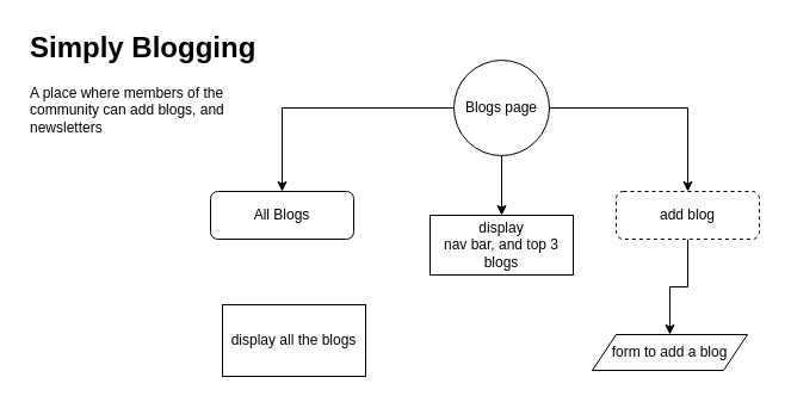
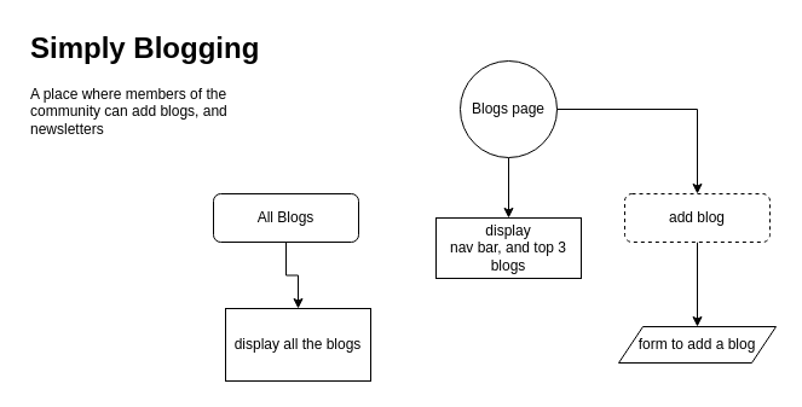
  <mxCell id="0" />
  <mxCell id="1" parent="0" />
+ <mxCell id="2" value="" style="edgeStyle=orthogonalEdgeStyle;rounded=0;orthogonalLoop=1;jettySize=auto;html=1;elbow=vertical;" edge="1" parent="1" source="3" target="7"><mxGeometry relative="1" as="geometry" /></mxCell>
  <mxCell id="3" value="All Blogs" style="rounded=1;whiteSpace=wrap;html=1;fontSize=12;glass=0;strokeWidth=1;shadow=0;" parent="1" vertex="1"><mxGeometry x="176" y="160" width="120" height="40" as="geometry" /></mxCell>
  <mxCell id="4" value="" style="edgeStyle=orthogonalEdgeStyle;rounded=0;orthogonalLoop=1;jettySize=auto;html=1;" edge="1" parent="1" source="5" target="10"><mxGeometry relative="1" as="geometry" /></mxCell>
  <mxCell id="5" value="Blogs page" style="ellipse;whiteSpace=wrap;html=1;aspect=fixed;" vertex="1" parent="1"><mxGeometry x="380" y="50" width="80" height="80" as="geometry" /></mxCell>
- <mxCell id="6" value="form to add a blog" style="shape=parallelogram;perimeter=parallelogramPerimeter;whiteSpace=wrap;html=1;fixedSize=1;" vertex="1" parent="1"><mxGeometry x="496" y="280" width="130" height="30" as="geometry" /></mxCell>
+ <mxCell id="6" value="form to add a blog" style="shape=parallelogram;perimeter=parallelogramPerimeter;whiteSpace=wrap;html=1;fixedSize=1;" vertex="1" parent="1"><mxGeometry x="511" y="270" width="130" height="30" as="geometry" /></mxCell>
  <mxCell id="7" value="display all the blogs" style="rounded=0;whiteSpace=wrap;html=1;" vertex="1" parent="1"><mxGeometry x="186" y="255" width="120" height="60" as="geometry" /></mxCell>
  <mxCell id="8" value="" style="edgeStyle=orthogonalEdgeStyle;rounded=0;orthogonalLoop=1;jettySize=auto;html=1;elbow=vertical;" edge="1" parent="1" source="9" target="6"><mxGeometry relative="1" as="geometry" /></mxCell>
  <mxCell id="9" value="add blog" style="rounded=1;whiteSpace=wrap;html=1;fontSize=12;glass=0;strokeWidth=1;shadow=0;dashed=1;" vertex="1" parent="1"><mxGeometry x="516" y="160" width="120" height="40" as="geometry" /></mxCell>
  <mxCell id="10" value="display &lt;br&gt;nav bar, and top 3 blogs" style="rounded=0;whiteSpace=wrap;html=1;" vertex="1" parent="1"><mxGeometry x="360" y="180" width="120" height="50" as="geometry" /></mxCell>
- <mxCell id="11" value="" style="endArrow=classic;html=1;rounded=0;exitX=0;exitY=0.5;exitDx=0;exitDy=0;entryX=0.5;entryY=0;entryDx=0;entryDy=0;edgeStyle=orthogonalEdgeStyle;elbow=vertical;" edge="1" parent="1" source="5" target="3"><mxGeometry width="50" height="50" relative="1" as="geometry"><mxPoint x="426" y="270" as="sourcePoint" /><mxPoint x="476" y="220" as="targetPoint" /></mxGeometry></mxCell>
  <mxCell id="12" value="" style="endArrow=classic;html=1;rounded=0;elbow=vertical;exitX=1;exitY=0.5;exitDx=0;exitDy=0;edgeStyle=orthogonalEdgeStyle;" edge="1" parent="1" source="5" target="9"><mxGeometry width="50" height="50" relative="1" as="geometry"><mxPoint x="426" y="270" as="sourcePoint" /><mxPoint x="476" y="220" as="targetPoint" /></mxGeometry></mxCell>
  <mxCell id="13" value="&lt;h1&gt;Simply Blogging&lt;/h1&gt;&lt;p&gt;A place where members of the community can add blogs, and newsletters&lt;/p&gt;" style="text;html=1;strokeColor=none;fillColor=none;spacing=5;spacingTop=-20;whiteSpace=wrap;overflow=hidden;rounded=0;" vertex="1" parent="1"><mxGeometry x="20" y="20" width="200" height="120" as="geometry" /></mxCell>
